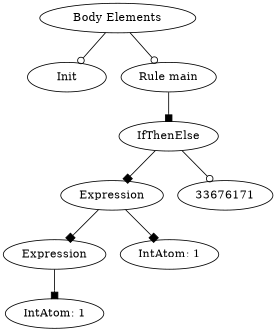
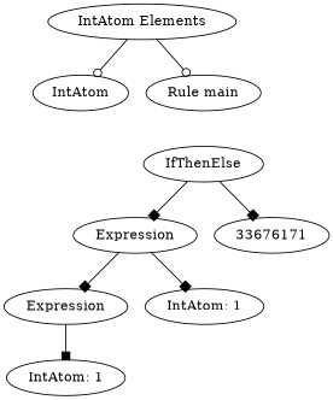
  digraph {
    edge [arrowhead=box]
-   n1 [label=Init]
+   n1 [label=IntAtom]
    n2 [label="Rule main"]
    n3 [label=IfThenElse]
    n4 [label=Expression]
    n5 [label=33676171]
    n6 [label=Expression]
    n7 [label="IntAtom: 1"]
    n8 [label="IntAtom: 1"]
-   n9 [label="Body Elements"]
-   n2 -> n3
+   n9 [label="IntAtom Elements"]
    n3 -> n4
-   n3 -> n5 [arrowhead=odot]
+   n3 -> n5
    n4 -> n6
    n4 -> n7
    n6 -> n8
    n9 -> n1 [arrowhead=odot]
    n9 -> n2 [arrowhead=odot]
  }
